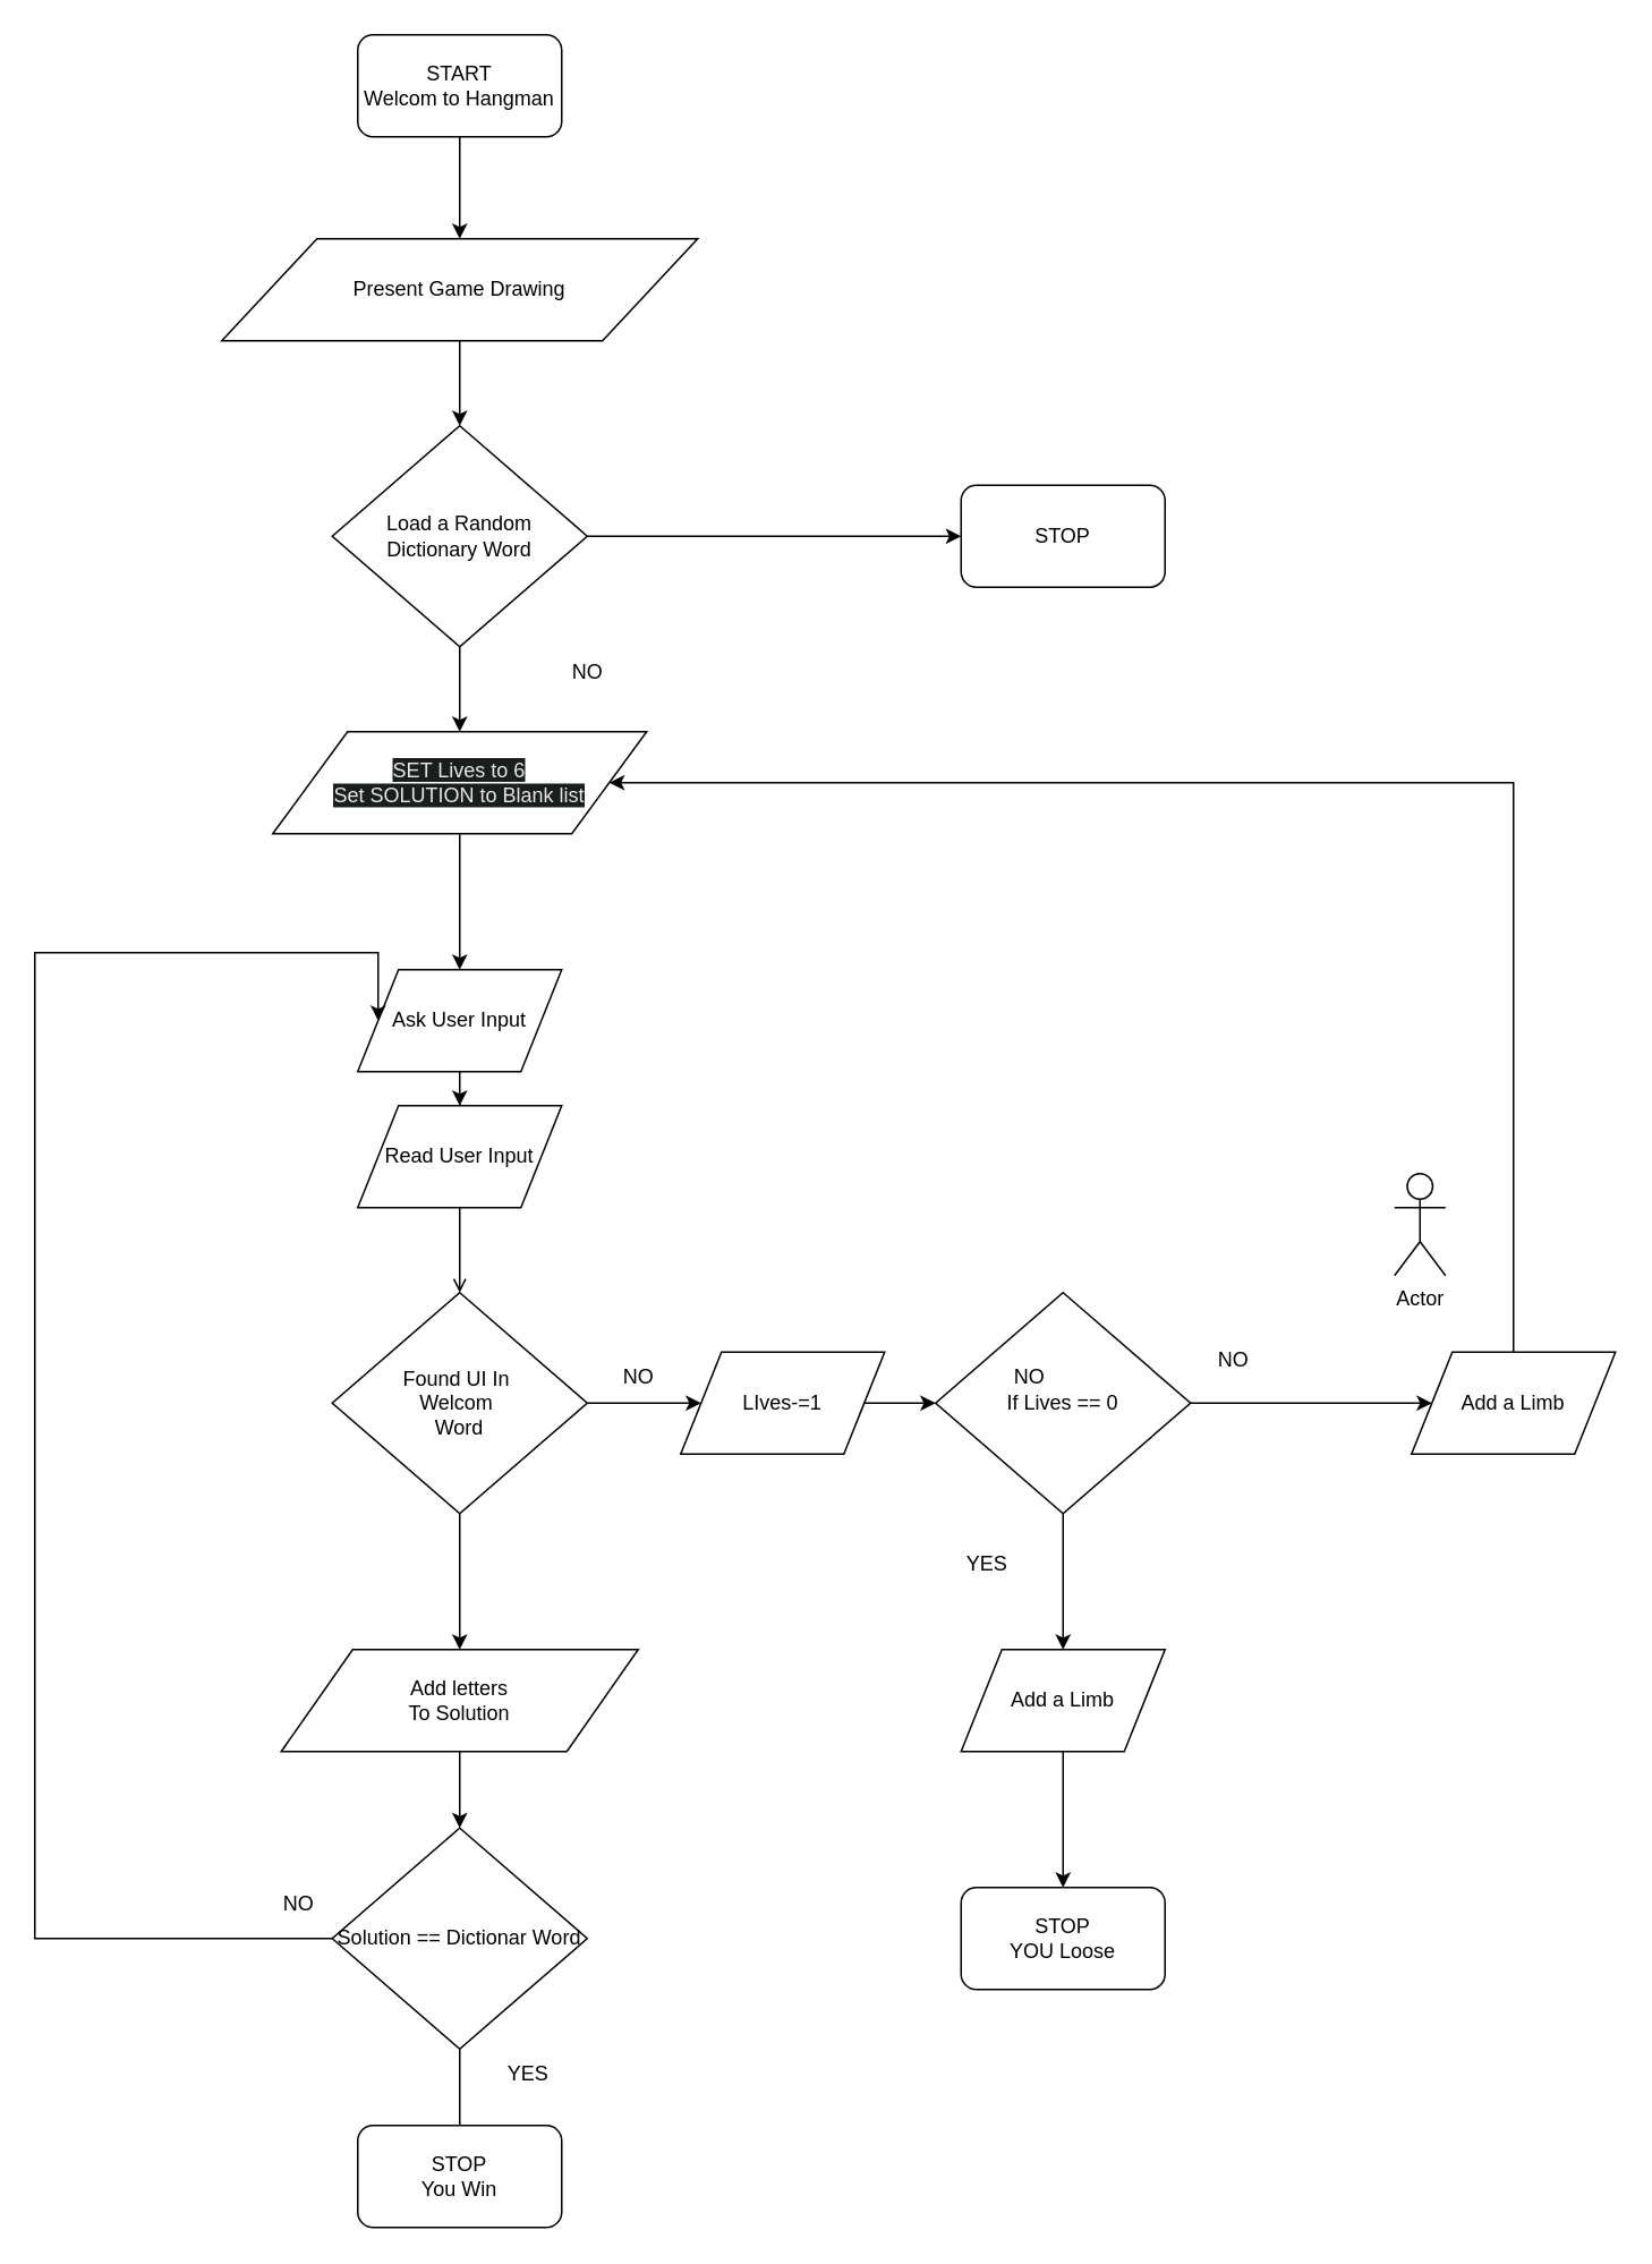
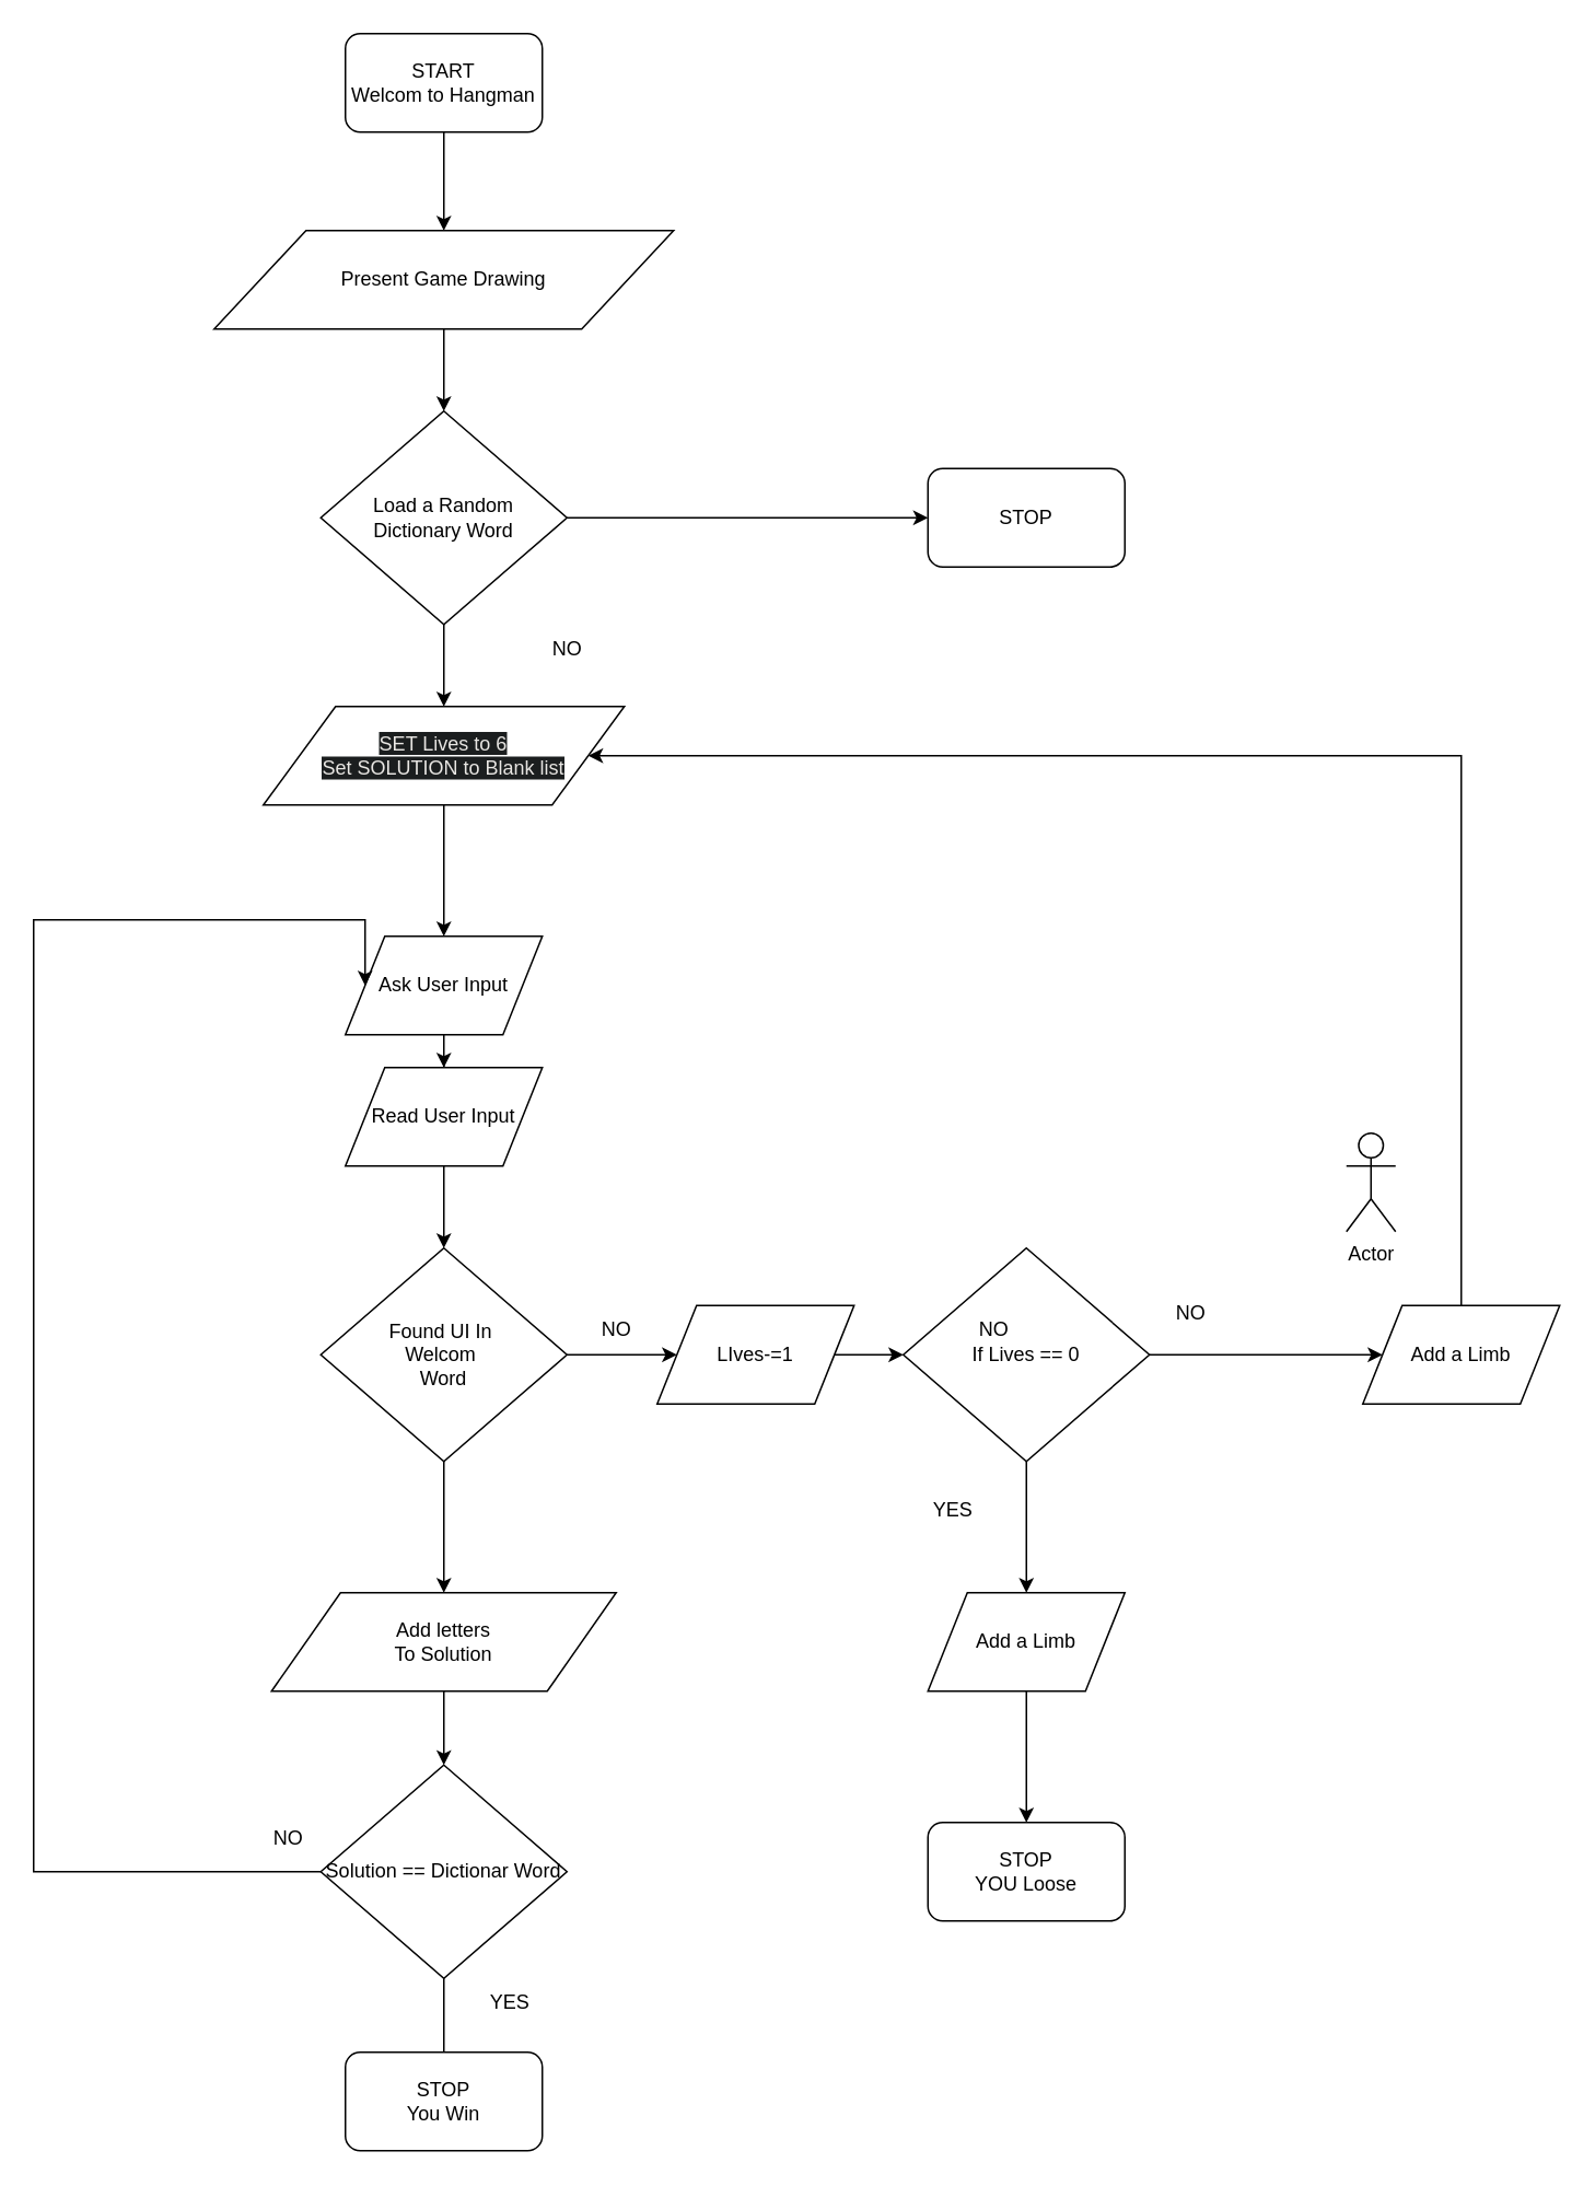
  <mxCell id="0" />
  <mxCell id="1" parent="0" />
  <mxCell id="2" style="edgeStyle=orthogonalEdgeStyle;rounded=0;orthogonalLoop=1;jettySize=auto;html=1;entryX=0.5;entryY=0;entryDx=0;entryDy=0;" edge="1" parent="1" source="3" target="15"><mxGeometry relative="1" as="geometry" /></mxCell>
  <mxCell id="3" value="START&lt;br&gt;Welcom to Hangman" style="rounded=1;whiteSpace=wrap;html=1;" vertex="1" parent="1"><mxGeometry x="210" y="20" width="120" height="60" as="geometry" /></mxCell>
  <mxCell id="4" value="" style="edgeStyle=orthogonalEdgeStyle;rounded=0;orthogonalLoop=1;jettySize=auto;html=1;" edge="1" parent="1" source="6" target="7"><mxGeometry relative="1" as="geometry" /></mxCell>
  <mxCell id="5" value="" style="edgeStyle=orthogonalEdgeStyle;rounded=0;orthogonalLoop=1;jettySize=auto;html=1;" edge="1" parent="1" source="36" target="11"><mxGeometry relative="1" as="geometry" /></mxCell>
  <mxCell id="6" value="Load a Random&lt;br&gt;Dictionary Word" style="rhombus;whiteSpace=wrap;html=1;" vertex="1" parent="1"><mxGeometry x="195" y="250" width="150" height="130" as="geometry" /></mxCell>
  <mxCell id="7" value="STOP" style="rounded=1;whiteSpace=wrap;html=1;" vertex="1" parent="1"><mxGeometry x="565" y="285" width="120" height="60" as="geometry" /></mxCell>
  <mxCell id="8" value="NO" style="text;html=1;align=center;verticalAlign=middle;resizable=0;points=[];autosize=1;" vertex="1" parent="1"><mxGeometry x="330" y="385" width="30" height="20" as="geometry" /></mxCell>
  <mxCell id="9" value="YES" style="text;html=1;align=center;verticalAlign=middle;resizable=0;points=[];autosize=1;" vertex="1" parent="1"><mxGeometry x="275" y="450" width="40" height="20" as="geometry" /></mxCell>
  <mxCell id="10" value="" style="edgeStyle=orthogonalEdgeStyle;rounded=0;orthogonalLoop=1;jettySize=auto;html=1;" edge="1" parent="1" source="11" target="13"><mxGeometry relative="1" as="geometry" /></mxCell>
  <mxCell id="11" value="Ask User Input" style="shape=parallelogram;perimeter=parallelogramPerimeter;whiteSpace=wrap;html=1;" vertex="1" parent="1"><mxGeometry x="210" y="570" width="120" height="60" as="geometry" /></mxCell>
- <mxCell id="12" value="" style="edgeStyle=orthogonalEdgeStyle;rounded=0;orthogonalLoop=1;jettySize=auto;html=1;endArrow=open;" edge="1" parent="1" source="13" target="18"><mxGeometry relative="1" as="geometry" /></mxCell>
+ <mxCell id="12" value="" style="edgeStyle=orthogonalEdgeStyle;rounded=0;orthogonalLoop=1;jettySize=auto;html=1;" edge="1" parent="1" source="13" target="18"><mxGeometry relative="1" as="geometry" /></mxCell>
  <mxCell id="13" value="Read User Input" style="shape=parallelogram;perimeter=parallelogramPerimeter;whiteSpace=wrap;html=1;" vertex="1" parent="1"><mxGeometry x="210" y="650" width="120" height="60" as="geometry" /></mxCell>
  <mxCell id="14" value="" style="edgeStyle=orthogonalEdgeStyle;rounded=0;orthogonalLoop=1;jettySize=auto;html=1;" edge="1" parent="1" source="15" target="6"><mxGeometry relative="1" as="geometry" /></mxCell>
  <mxCell id="15" value="Present Game Drawing&lt;br&gt;" style="shape=parallelogram;perimeter=parallelogramPerimeter;whiteSpace=wrap;html=1;" vertex="1" parent="1"><mxGeometry x="130" y="140" width="280" height="60" as="geometry" /></mxCell>
  <mxCell id="16" value="" style="edgeStyle=orthogonalEdgeStyle;rounded=0;orthogonalLoop=1;jettySize=auto;html=1;" edge="1" parent="1" source="18"><mxGeometry relative="1" as="geometry"><mxPoint x="270" y="970" as="targetPoint" /></mxGeometry></mxCell>
  <mxCell id="17" value="" style="edgeStyle=orthogonalEdgeStyle;rounded=0;orthogonalLoop=1;jettySize=auto;html=1;" edge="1" parent="1" source="18" target="27"><mxGeometry relative="1" as="geometry" /></mxCell>
  <mxCell id="18" value="Found UI In&amp;nbsp;&lt;br&gt;Welcom&amp;nbsp;&lt;br&gt;Word" style="rhombus;whiteSpace=wrap;html=1;" vertex="1" parent="1"><mxGeometry x="195" y="760" width="150" height="130" as="geometry" /></mxCell>
  <mxCell id="19" value="Actor" style="shape=umlActor;verticalLabelPosition=bottom;labelBackgroundColor=#ffffff;verticalAlign=top;html=1;outlineConnect=0;" vertex="1" parent="1"><mxGeometry x="820" y="690" width="30" height="60" as="geometry" /></mxCell>
  <mxCell id="20" value="NO" style="text;html=1;align=center;verticalAlign=middle;resizable=0;points=[];autosize=1;" vertex="1" parent="1"><mxGeometry x="360" y="800" width="30" height="20" as="geometry" /></mxCell>
  <mxCell id="21" value="" style="edgeStyle=orthogonalEdgeStyle;rounded=0;orthogonalLoop=1;jettySize=auto;html=1;" edge="1" parent="1" source="23" target="29"><mxGeometry relative="1" as="geometry" /></mxCell>
  <mxCell id="22" value="" style="edgeStyle=orthogonalEdgeStyle;rounded=0;orthogonalLoop=1;jettySize=auto;html=1;" edge="1" parent="1" source="23" target="34"><mxGeometry relative="1" as="geometry" /></mxCell>
  <mxCell id="23" value="If Lives == 0" style="rhombus;whiteSpace=wrap;html=1;" vertex="1" parent="1"><mxGeometry x="550" y="760" width="150" height="130" as="geometry" /></mxCell>
  <mxCell id="24" value="" style="edgeStyle=orthogonalEdgeStyle;rounded=0;orthogonalLoop=1;jettySize=auto;html=1;" edge="1" parent="1" source="25" target="40"><mxGeometry relative="1" as="geometry" /></mxCell>
  <mxCell id="25" value="Add letters&lt;br&gt;To Solution" style="shape=parallelogram;perimeter=parallelogramPerimeter;whiteSpace=wrap;html=1;align=center;" vertex="1" parent="1"><mxGeometry x="165" y="970" width="210" height="60" as="geometry" /></mxCell>
  <mxCell id="26" value="" style="edgeStyle=orthogonalEdgeStyle;rounded=0;orthogonalLoop=1;jettySize=auto;html=1;" edge="1" parent="1" source="27" target="23"><mxGeometry relative="1" as="geometry" /></mxCell>
  <mxCell id="27" value="LIves-=1" style="shape=parallelogram;perimeter=parallelogramPerimeter;whiteSpace=wrap;html=1;" vertex="1" parent="1"><mxGeometry x="400" y="795" width="120" height="60" as="geometry" /></mxCell>
  <mxCell id="28" style="edgeStyle=orthogonalEdgeStyle;rounded=0;orthogonalLoop=1;jettySize=auto;html=1;exitX=0.5;exitY=0;exitDx=0;exitDy=0;entryX=1;entryY=0.5;entryDx=0;entryDy=0;" edge="1" parent="1" source="29" target="36"><mxGeometry relative="1" as="geometry"><mxPoint x="350" y="480" as="targetPoint" /><Array as="points"><mxPoint x="890" y="460" /></Array></mxGeometry></mxCell>
  <mxCell id="29" value="Add a Limb" style="shape=parallelogram;perimeter=parallelogramPerimeter;whiteSpace=wrap;html=1;" vertex="1" parent="1"><mxGeometry x="830" y="795" width="120" height="60" as="geometry" /></mxCell>
  <mxCell id="30" value="NO" style="text;html=1;align=center;verticalAlign=middle;resizable=0;points=[];autosize=1;" vertex="1" parent="1"><mxGeometry x="590" y="800" width="30" height="20" as="geometry" /></mxCell>
  <mxCell id="31" value="YES" style="text;html=1;align=center;verticalAlign=middle;resizable=0;points=[];autosize=1;" vertex="1" parent="1"><mxGeometry x="560" y="910" width="40" height="20" as="geometry" /></mxCell>
  <mxCell id="32" value="NO" style="text;html=1;align=center;verticalAlign=middle;resizable=0;points=[];autosize=1;" vertex="1" parent="1"><mxGeometry x="710" y="790" width="30" height="20" as="geometry" /></mxCell>
  <mxCell id="33" value="" style="edgeStyle=orthogonalEdgeStyle;rounded=0;orthogonalLoop=1;jettySize=auto;html=1;" edge="1" parent="1" source="34" target="35"><mxGeometry relative="1" as="geometry" /></mxCell>
  <mxCell id="34" value="Add a Limb" style="shape=parallelogram;perimeter=parallelogramPerimeter;whiteSpace=wrap;html=1;" vertex="1" parent="1"><mxGeometry x="565" y="970" width="120" height="60" as="geometry" /></mxCell>
  <mxCell id="35" value="STOP&lt;br&gt;YOU Loose" style="rounded=1;whiteSpace=wrap;html=1;align=center;" vertex="1" parent="1"><mxGeometry x="565" y="1110" width="120" height="60" as="geometry" /></mxCell>
  <mxCell id="36" value="&lt;span style=&quot;background-color: rgb(27 , 30 , 31) ; color: rgb(232 , 230 , 227) ; font-family: &amp;#34;helvetica&amp;#34; ; float: none ; display: inline&quot;&gt;SET Lives to 6&lt;/span&gt;&lt;br style=&quot;background-color: rgb(27 , 30 , 31) ; color: rgb(232 , 230 , 227) ; font-family: &amp;#34;helvetica&amp;#34;&quot;&gt;&lt;span style=&quot;background-color: rgb(27 , 30 , 31) ; color: rgb(232 , 230 , 227) ; font-family: &amp;#34;helvetica&amp;#34; ; float: none ; display: inline&quot;&gt;Set SOLUTION to Blank list&lt;/span&gt;" style="shape=parallelogram;perimeter=parallelogramPerimeter;whiteSpace=wrap;html=1;" vertex="1" parent="1"><mxGeometry x="160" y="430" width="220" height="60" as="geometry" /></mxCell>
  <mxCell id="37" value="" style="edgeStyle=orthogonalEdgeStyle;rounded=0;orthogonalLoop=1;jettySize=auto;html=1;" edge="1" parent="1" source="6" target="36"><mxGeometry relative="1" as="geometry"><mxPoint x="270" y="380" as="sourcePoint" /><mxPoint x="270" y="530" as="targetPoint" /></mxGeometry></mxCell>
  <mxCell id="38" value="" style="edgeStyle=orthogonalEdgeStyle;rounded=0;orthogonalLoop=1;jettySize=auto;html=1;" edge="1" parent="1" source="40"><mxGeometry relative="1" as="geometry"><mxPoint x="270" y="1270" as="targetPoint" /></mxGeometry></mxCell>
  <mxCell id="39" style="edgeStyle=orthogonalEdgeStyle;rounded=0;orthogonalLoop=1;jettySize=auto;html=1;exitX=0;exitY=0.5;exitDx=0;exitDy=0;entryX=0;entryY=0.5;entryDx=0;entryDy=0;" edge="1" parent="1" source="40" target="11"><mxGeometry relative="1" as="geometry"><Array as="points"><mxPoint x="20" y="1140" /><mxPoint x="20" y="560" /></Array></mxGeometry></mxCell>
  <mxCell id="40" value="Solution == Dictionar Word" style="rhombus;whiteSpace=wrap;html=1;" vertex="1" parent="1"><mxGeometry x="195" y="1075" width="150" height="130" as="geometry" /></mxCell>
  <mxCell id="41" value="STOP&lt;br&gt;You Win" style="rounded=1;whiteSpace=wrap;html=1;align=center;" vertex="1" parent="1"><mxGeometry x="210" y="1250" width="120" height="60" as="geometry" /></mxCell>
  <mxCell id="42" value="YES" style="text;html=1;align=center;verticalAlign=middle;resizable=0;points=[];autosize=1;" vertex="1" parent="1"><mxGeometry x="290" y="1210" width="40" height="20" as="geometry" /></mxCell>
  <mxCell id="43" value="NO" style="text;html=1;align=center;verticalAlign=middle;resizable=0;points=[];autosize=1;" vertex="1" parent="1"><mxGeometry x="160" y="1110" width="30" height="20" as="geometry" /></mxCell>
